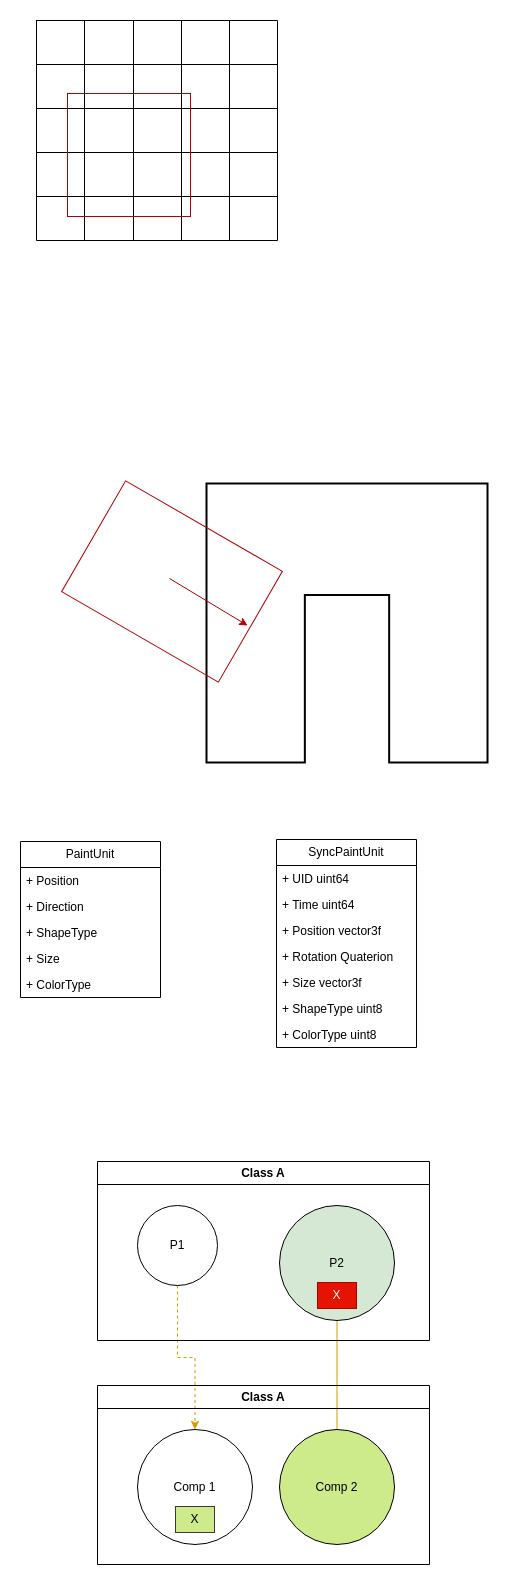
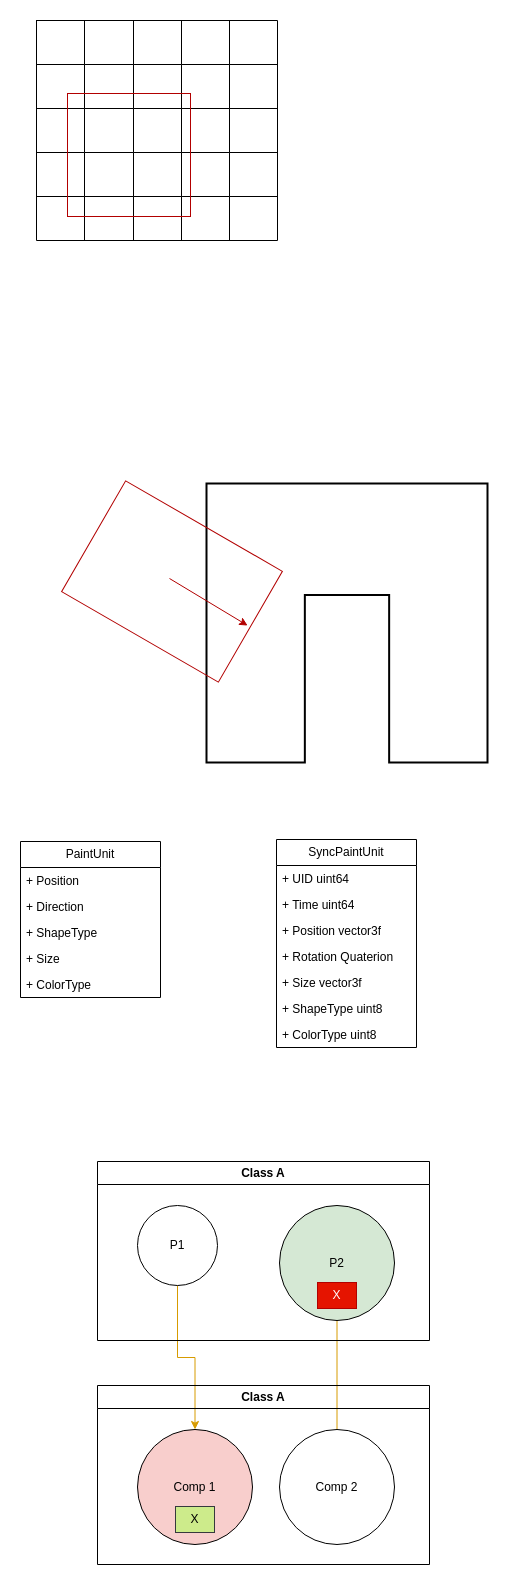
  <mxCell id="0" />
  <mxCell id="1" parent="0" />
  <mxCell id="2" value="" style="shape=table;startSize=0;container=1;collapsible=0;childLayout=tableLayout;fontSize=16;swimlaneFillColor=none;fillColor=none;" parent="1" vertex="1"><mxGeometry x="36" y="20" width="241" height="220" as="geometry" /></mxCell>
  <mxCell id="3" value="" style="shape=tableRow;horizontal=0;startSize=0;swimlaneHead=0;swimlaneBody=0;strokeColor=inherit;top=0;left=0;bottom=0;right=0;collapsible=0;dropTarget=0;fillColor=none;points=[[0,0.5],[1,0.5]];portConstraint=eastwest;fontSize=16;" parent="2" vertex="1"><mxGeometry width="241" height="44" as="geometry" /></mxCell>
  <mxCell id="4" value="" style="shape=partialRectangle;html=1;whiteSpace=wrap;connectable=0;strokeColor=inherit;overflow=hidden;fillColor=none;top=0;left=0;bottom=0;right=0;pointerEvents=1;fontSize=16;" parent="3" vertex="1"><mxGeometry width="48" height="44" as="geometry"><mxRectangle width="48" height="44" as="alternateBounds" /></mxGeometry></mxCell>
  <mxCell id="5" value="" style="shape=partialRectangle;html=1;whiteSpace=wrap;connectable=0;strokeColor=inherit;overflow=hidden;fillColor=none;top=0;left=0;bottom=0;right=0;pointerEvents=1;fontSize=16;" parent="3" vertex="1"><mxGeometry x="48" width="49" height="44" as="geometry"><mxRectangle width="49" height="44" as="alternateBounds" /></mxGeometry></mxCell>
  <mxCell id="6" value="" style="shape=partialRectangle;html=1;whiteSpace=wrap;connectable=0;strokeColor=inherit;overflow=hidden;fillColor=none;top=0;left=0;bottom=0;right=0;pointerEvents=1;fontSize=16;" parent="3" vertex="1"><mxGeometry x="97" width="48" height="44" as="geometry"><mxRectangle width="48" height="44" as="alternateBounds" /></mxGeometry></mxCell>
  <mxCell id="7" style="shape=partialRectangle;html=1;whiteSpace=wrap;connectable=0;strokeColor=inherit;overflow=hidden;fillColor=none;top=0;left=0;bottom=0;right=0;pointerEvents=1;fontSize=16;" parent="3" vertex="1"><mxGeometry x="145" width="48" height="44" as="geometry"><mxRectangle width="48" height="44" as="alternateBounds" /></mxGeometry></mxCell>
  <mxCell id="8" style="shape=partialRectangle;html=1;whiteSpace=wrap;connectable=0;strokeColor=inherit;overflow=hidden;fillColor=none;top=0;left=0;bottom=0;right=0;pointerEvents=1;fontSize=16;" parent="3" vertex="1"><mxGeometry x="193" width="48" height="44" as="geometry"><mxRectangle width="48" height="44" as="alternateBounds" /></mxGeometry></mxCell>
  <mxCell id="9" value="" style="shape=tableRow;horizontal=0;startSize=0;swimlaneHead=0;swimlaneBody=0;strokeColor=inherit;top=0;left=0;bottom=0;right=0;collapsible=0;dropTarget=0;fillColor=none;points=[[0,0.5],[1,0.5]];portConstraint=eastwest;fontSize=16;" parent="2" vertex="1"><mxGeometry y="44" width="241" height="44" as="geometry" /></mxCell>
  <mxCell id="10" value="" style="shape=partialRectangle;html=1;whiteSpace=wrap;connectable=0;strokeColor=inherit;overflow=hidden;fillColor=none;top=0;left=0;bottom=0;right=0;pointerEvents=1;fontSize=16;" parent="9" vertex="1"><mxGeometry width="48" height="44" as="geometry"><mxRectangle width="48" height="44" as="alternateBounds" /></mxGeometry></mxCell>
  <mxCell id="11" value="" style="shape=partialRectangle;html=1;whiteSpace=wrap;connectable=0;strokeColor=inherit;overflow=hidden;fillColor=none;top=0;left=0;bottom=0;right=0;pointerEvents=1;fontSize=16;" parent="9" vertex="1"><mxGeometry x="48" width="49" height="44" as="geometry"><mxRectangle width="49" height="44" as="alternateBounds" /></mxGeometry></mxCell>
  <mxCell id="12" value="" style="shape=partialRectangle;html=1;whiteSpace=wrap;connectable=0;strokeColor=inherit;overflow=hidden;fillColor=none;top=0;left=0;bottom=0;right=0;pointerEvents=1;fontSize=16;" parent="9" vertex="1"><mxGeometry x="97" width="48" height="44" as="geometry"><mxRectangle width="48" height="44" as="alternateBounds" /></mxGeometry></mxCell>
  <mxCell id="13" style="shape=partialRectangle;html=1;whiteSpace=wrap;connectable=0;strokeColor=inherit;overflow=hidden;fillColor=none;top=0;left=0;bottom=0;right=0;pointerEvents=1;fontSize=16;" parent="9" vertex="1"><mxGeometry x="145" width="48" height="44" as="geometry"><mxRectangle width="48" height="44" as="alternateBounds" /></mxGeometry></mxCell>
  <mxCell id="14" style="shape=partialRectangle;html=1;whiteSpace=wrap;connectable=0;strokeColor=inherit;overflow=hidden;fillColor=none;top=0;left=0;bottom=0;right=0;pointerEvents=1;fontSize=16;" parent="9" vertex="1"><mxGeometry x="193" width="48" height="44" as="geometry"><mxRectangle width="48" height="44" as="alternateBounds" /></mxGeometry></mxCell>
  <mxCell id="15" style="shape=tableRow;horizontal=0;startSize=0;swimlaneHead=0;swimlaneBody=0;strokeColor=inherit;top=0;left=0;bottom=0;right=0;collapsible=0;dropTarget=0;fillColor=none;points=[[0,0.5],[1,0.5]];portConstraint=eastwest;fontSize=16;" parent="2" vertex="1"><mxGeometry y="88" width="241" height="44" as="geometry" /></mxCell>
  <mxCell id="16" style="shape=partialRectangle;html=1;whiteSpace=wrap;connectable=0;strokeColor=inherit;overflow=hidden;fillColor=none;top=0;left=0;bottom=0;right=0;pointerEvents=1;fontSize=16;" parent="15" vertex="1"><mxGeometry width="48" height="44" as="geometry"><mxRectangle width="48" height="44" as="alternateBounds" /></mxGeometry></mxCell>
  <mxCell id="17" style="shape=partialRectangle;html=1;whiteSpace=wrap;connectable=0;strokeColor=inherit;overflow=hidden;fillColor=none;top=0;left=0;bottom=0;right=0;pointerEvents=1;fontSize=16;" parent="15" vertex="1"><mxGeometry x="48" width="49" height="44" as="geometry"><mxRectangle width="49" height="44" as="alternateBounds" /></mxGeometry></mxCell>
  <mxCell id="18" style="shape=partialRectangle;html=1;whiteSpace=wrap;connectable=0;strokeColor=inherit;overflow=hidden;fillColor=none;top=0;left=0;bottom=0;right=0;pointerEvents=1;fontSize=16;" parent="15" vertex="1"><mxGeometry x="97" width="48" height="44" as="geometry"><mxRectangle width="48" height="44" as="alternateBounds" /></mxGeometry></mxCell>
  <mxCell id="19" style="shape=partialRectangle;html=1;whiteSpace=wrap;connectable=0;strokeColor=inherit;overflow=hidden;fillColor=none;top=0;left=0;bottom=0;right=0;pointerEvents=1;fontSize=16;" parent="15" vertex="1"><mxGeometry x="145" width="48" height="44" as="geometry"><mxRectangle width="48" height="44" as="alternateBounds" /></mxGeometry></mxCell>
  <mxCell id="20" style="shape=partialRectangle;html=1;whiteSpace=wrap;connectable=0;strokeColor=inherit;overflow=hidden;fillColor=none;top=0;left=0;bottom=0;right=0;pointerEvents=1;fontSize=16;" parent="15" vertex="1"><mxGeometry x="193" width="48" height="44" as="geometry"><mxRectangle width="48" height="44" as="alternateBounds" /></mxGeometry></mxCell>
  <mxCell id="21" style="shape=tableRow;horizontal=0;startSize=0;swimlaneHead=0;swimlaneBody=0;strokeColor=inherit;top=0;left=0;bottom=0;right=0;collapsible=0;dropTarget=0;fillColor=none;points=[[0,0.5],[1,0.5]];portConstraint=eastwest;fontSize=16;" parent="2" vertex="1"><mxGeometry y="132" width="241" height="44" as="geometry" /></mxCell>
  <mxCell id="22" style="shape=partialRectangle;html=1;whiteSpace=wrap;connectable=0;strokeColor=inherit;overflow=hidden;fillColor=none;top=0;left=0;bottom=0;right=0;pointerEvents=1;fontSize=16;" parent="21" vertex="1"><mxGeometry width="48" height="44" as="geometry"><mxRectangle width="48" height="44" as="alternateBounds" /></mxGeometry></mxCell>
  <mxCell id="23" style="shape=partialRectangle;html=1;whiteSpace=wrap;connectable=0;strokeColor=inherit;overflow=hidden;fillColor=none;top=0;left=0;bottom=0;right=0;pointerEvents=1;fontSize=16;" parent="21" vertex="1"><mxGeometry x="48" width="49" height="44" as="geometry"><mxRectangle width="49" height="44" as="alternateBounds" /></mxGeometry></mxCell>
  <mxCell id="24" style="shape=partialRectangle;html=1;whiteSpace=wrap;connectable=0;strokeColor=inherit;overflow=hidden;fillColor=none;top=0;left=0;bottom=0;right=0;pointerEvents=1;fontSize=16;" parent="21" vertex="1"><mxGeometry x="97" width="48" height="44" as="geometry"><mxRectangle width="48" height="44" as="alternateBounds" /></mxGeometry></mxCell>
  <mxCell id="25" style="shape=partialRectangle;html=1;whiteSpace=wrap;connectable=0;strokeColor=inherit;overflow=hidden;fillColor=none;top=0;left=0;bottom=0;right=0;pointerEvents=1;fontSize=16;" parent="21" vertex="1"><mxGeometry x="145" width="48" height="44" as="geometry"><mxRectangle width="48" height="44" as="alternateBounds" /></mxGeometry></mxCell>
  <mxCell id="26" style="shape=partialRectangle;html=1;whiteSpace=wrap;connectable=0;strokeColor=inherit;overflow=hidden;fillColor=none;top=0;left=0;bottom=0;right=0;pointerEvents=1;fontSize=16;" parent="21" vertex="1"><mxGeometry x="193" width="48" height="44" as="geometry"><mxRectangle width="48" height="44" as="alternateBounds" /></mxGeometry></mxCell>
  <mxCell id="27" style="shape=tableRow;horizontal=0;startSize=0;swimlaneHead=0;swimlaneBody=0;strokeColor=inherit;top=0;left=0;bottom=0;right=0;collapsible=0;dropTarget=0;fillColor=none;points=[[0,0.5],[1,0.5]];portConstraint=eastwest;fontSize=16;" parent="2" vertex="1"><mxGeometry y="176" width="241" height="44" as="geometry" /></mxCell>
  <mxCell id="28" style="shape=partialRectangle;html=1;whiteSpace=wrap;connectable=0;strokeColor=inherit;overflow=hidden;fillColor=none;top=0;left=0;bottom=0;right=0;pointerEvents=1;fontSize=16;" parent="27" vertex="1"><mxGeometry width="48" height="44" as="geometry"><mxRectangle width="48" height="44" as="alternateBounds" /></mxGeometry></mxCell>
  <mxCell id="29" style="shape=partialRectangle;html=1;whiteSpace=wrap;connectable=0;strokeColor=inherit;overflow=hidden;fillColor=none;top=0;left=0;bottom=0;right=0;pointerEvents=1;fontSize=16;" parent="27" vertex="1"><mxGeometry x="48" width="49" height="44" as="geometry"><mxRectangle width="49" height="44" as="alternateBounds" /></mxGeometry></mxCell>
  <mxCell id="30" style="shape=partialRectangle;html=1;whiteSpace=wrap;connectable=0;strokeColor=inherit;overflow=hidden;fillColor=none;top=0;left=0;bottom=0;right=0;pointerEvents=1;fontSize=16;" parent="27" vertex="1"><mxGeometry x="97" width="48" height="44" as="geometry"><mxRectangle width="48" height="44" as="alternateBounds" /></mxGeometry></mxCell>
  <mxCell id="31" style="shape=partialRectangle;html=1;whiteSpace=wrap;connectable=0;strokeColor=inherit;overflow=hidden;fillColor=none;top=0;left=0;bottom=0;right=0;pointerEvents=1;fontSize=16;" parent="27" vertex="1"><mxGeometry x="145" width="48" height="44" as="geometry"><mxRectangle width="48" height="44" as="alternateBounds" /></mxGeometry></mxCell>
  <mxCell id="32" style="shape=partialRectangle;html=1;whiteSpace=wrap;connectable=0;strokeColor=inherit;overflow=hidden;fillColor=none;top=0;left=0;bottom=0;right=0;pointerEvents=1;fontSize=16;" parent="27" vertex="1"><mxGeometry x="193" width="48" height="44" as="geometry"><mxRectangle width="48" height="44" as="alternateBounds" /></mxGeometry></mxCell>
  <mxCell id="33" value="" style="whiteSpace=wrap;html=1;aspect=fixed;fillColor=none;strokeColor=#B20000;fontColor=#ffffff;" parent="1" vertex="1"><mxGeometry x="67" y="93" width="123" height="123" as="geometry" /></mxCell>
  <mxCell id="34" value="" style="verticalLabelPosition=bottom;html=1;verticalAlign=top;strokeWidth=2;shape=mxgraph.lean_mapping.work_cell;pointerEvents=1;fillColor=none;" parent="1" vertex="1"><mxGeometry x="206" y="483" width="281" height="279" as="geometry" /></mxCell>
  <mxCell id="35" value="" style="rounded=0;whiteSpace=wrap;html=1;fillColor=none;rotation=30;strokeColor=#B20000;fontColor=#ffffff;" parent="1" vertex="1"><mxGeometry x="81" y="517" width="181" height="128" as="geometry" /></mxCell>
  <mxCell id="36" value="PaintUnit" style="swimlane;fontStyle=0;childLayout=stackLayout;horizontal=1;startSize=26;fillColor=none;horizontalStack=0;resizeParent=1;resizeParentMax=0;resizeLast=0;collapsible=1;marginBottom=0;whiteSpace=wrap;html=1;" parent="1" vertex="1"><mxGeometry x="20" y="841" width="140" height="156" as="geometry" /></mxCell>
  <mxCell id="37" value="+ Position" style="text;strokeColor=none;fillColor=none;align=left;verticalAlign=top;spacingLeft=4;spacingRight=4;overflow=hidden;rotatable=0;points=[[0,0.5],[1,0.5]];portConstraint=eastwest;whiteSpace=wrap;html=1;" parent="36" vertex="1"><mxGeometry y="26" width="140" height="26" as="geometry" /></mxCell>
  <mxCell id="38" value="+ Direction" style="text;strokeColor=none;fillColor=none;align=left;verticalAlign=top;spacingLeft=4;spacingRight=4;overflow=hidden;rotatable=0;points=[[0,0.5],[1,0.5]];portConstraint=eastwest;whiteSpace=wrap;html=1;" parent="36" vertex="1"><mxGeometry y="52" width="140" height="26" as="geometry" /></mxCell>
  <mxCell id="39" value="+ ShapeType" style="text;strokeColor=none;fillColor=none;align=left;verticalAlign=top;spacingLeft=4;spacingRight=4;overflow=hidden;rotatable=0;points=[[0,0.5],[1,0.5]];portConstraint=eastwest;whiteSpace=wrap;html=1;" parent="36" vertex="1"><mxGeometry y="78" width="140" height="26" as="geometry" /></mxCell>
  <mxCell id="40" value="+ Size" style="text;strokeColor=none;fillColor=none;align=left;verticalAlign=top;spacingLeft=4;spacingRight=4;overflow=hidden;rotatable=0;points=[[0,0.5],[1,0.5]];portConstraint=eastwest;whiteSpace=wrap;html=1;" parent="36" vertex="1"><mxGeometry y="104" width="140" height="26" as="geometry" /></mxCell>
  <mxCell id="41" value="+ ColorType" style="text;strokeColor=none;fillColor=none;align=left;verticalAlign=top;spacingLeft=4;spacingRight=4;overflow=hidden;rotatable=0;points=[[0,0.5],[1,0.5]];portConstraint=eastwest;whiteSpace=wrap;html=1;" parent="36" vertex="1"><mxGeometry y="130" width="140" height="26" as="geometry" /></mxCell>
  <mxCell id="42" value="" style="endArrow=classic;html=1;rounded=0;fillColor=#e51400;strokeColor=#B20000;" parent="1" edge="1"><mxGeometry width="50" height="50" relative="1" as="geometry"><mxPoint x="169" y="578" as="sourcePoint" /><mxPoint x="247.13" y="625.064" as="targetPoint" /></mxGeometry></mxCell>
- <mxCell id="43" style="edgeStyle=orthogonalEdgeStyle;rounded=0;orthogonalLoop=1;jettySize=auto;html=1;fillColor=#ffcd28;strokeColor=#d79b00;gradientColor=#ffa500;dashed=1;" parent="1" source="44" target="49" edge="1"><mxGeometry relative="1" as="geometry" /></mxCell>
+ <mxCell id="43" style="edgeStyle=orthogonalEdgeStyle;rounded=0;orthogonalLoop=1;jettySize=auto;html=1;fillColor=#ffcd28;strokeColor=#d79b00;gradientColor=#ffa500;" parent="1" source="44" target="49" edge="1"><mxGeometry relative="1" as="geometry" /></mxCell>
  <mxCell id="44" value="P1" style="ellipse;whiteSpace=wrap;html=1;aspect=fixed;" parent="1" vertex="1"><mxGeometry x="137" y="1205" width="80" height="80" as="geometry" /></mxCell>
  <mxCell id="45" style="edgeStyle=orthogonalEdgeStyle;rounded=0;orthogonalLoop=1;jettySize=auto;html=1;fillColor=#ffcd28;gradientColor=#ffa500;strokeColor=#d79b00;endArrow=none;" parent="1" source="46" target="50" edge="1"><mxGeometry relative="1" as="geometry" /></mxCell>
  <mxCell id="46" value="P2" style="ellipse;whiteSpace=wrap;html=1;aspect=fixed;fillColor=#d5e8d4;" parent="1" vertex="1"><mxGeometry x="279" y="1205" width="115" height="115" as="geometry" /></mxCell>
  <mxCell id="47" value="X" style="rounded=0;whiteSpace=wrap;html=1;fillColor=#e51400;fontColor=#ffffff;strokeColor=#B20000;" parent="1" vertex="1"><mxGeometry x="317" y="1282" width="39" height="26" as="geometry" /></mxCell>
  <mxCell id="48" value="Class A" style="swimlane;whiteSpace=wrap;html=1;" parent="1" vertex="1"><mxGeometry x="97" y="1161" width="332" height="179" as="geometry" /></mxCell>
- <mxCell id="49" value="Comp 1" style="ellipse;whiteSpace=wrap;html=1;aspect=fixed;" parent="1" vertex="1"><mxGeometry x="137" y="1429" width="115" height="115" as="geometry" /></mxCell>
- <mxCell id="50" value="Comp 2" style="ellipse;whiteSpace=wrap;html=1;aspect=fixed;fillColor=#cdeb8b;" parent="1" vertex="1"><mxGeometry x="279" y="1429" width="115" height="115" as="geometry" /></mxCell>
+ <mxCell id="49" value="Comp 1" style="ellipse;whiteSpace=wrap;html=1;aspect=fixed;fillColor=#f8cecc;" parent="1" vertex="1"><mxGeometry x="137" y="1429" width="115" height="115" as="geometry" /></mxCell>
+ <mxCell id="50" value="Comp 2" style="ellipse;whiteSpace=wrap;html=1;aspect=fixed;" parent="1" vertex="1"><mxGeometry x="279" y="1429" width="115" height="115" as="geometry" /></mxCell>
  <mxCell id="51" value="X" style="rounded=0;whiteSpace=wrap;html=1;fillColor=#cdeb8b;strokeColor=#36393d;" parent="1" vertex="1"><mxGeometry x="175" y="1506" width="39" height="26" as="geometry" /></mxCell>
  <mxCell id="52" value="Class A" style="swimlane;whiteSpace=wrap;html=1;fillColor=none;" parent="1" vertex="1"><mxGeometry x="97" y="1385" width="332" height="179" as="geometry" /></mxCell>
  <mxCell id="53" value="SyncPaintUnit" style="swimlane;fontStyle=0;childLayout=stackLayout;horizontal=1;startSize=26;fillColor=none;horizontalStack=0;resizeParent=1;resizeParentMax=0;resizeLast=0;collapsible=1;marginBottom=0;whiteSpace=wrap;html=1;" parent="1" vertex="1"><mxGeometry x="276" y="839" width="140" height="208" as="geometry" /></mxCell>
  <mxCell id="54" value="+ UID&amp;nbsp;uint64" style="text;strokeColor=none;fillColor=none;align=left;verticalAlign=top;spacingLeft=4;spacingRight=4;overflow=hidden;rotatable=0;points=[[0,0.5],[1,0.5]];portConstraint=eastwest;whiteSpace=wrap;html=1;" parent="53" vertex="1"><mxGeometry y="26" width="140" height="26" as="geometry" /></mxCell>
  <mxCell id="55" value="+ Time&amp;nbsp;uint64" style="text;strokeColor=none;fillColor=none;align=left;verticalAlign=top;spacingLeft=4;spacingRight=4;overflow=hidden;rotatable=0;points=[[0,0.5],[1,0.5]];portConstraint=eastwest;whiteSpace=wrap;html=1;" parent="53" vertex="1"><mxGeometry y="52" width="140" height="26" as="geometry" /></mxCell>
  <mxCell id="56" value="+ Position vector3f" style="text;strokeColor=none;fillColor=none;align=left;verticalAlign=top;spacingLeft=4;spacingRight=4;overflow=hidden;rotatable=0;points=[[0,0.5],[1,0.5]];portConstraint=eastwest;whiteSpace=wrap;html=1;" parent="53" vertex="1"><mxGeometry y="78" width="140" height="26" as="geometry" /></mxCell>
  <mxCell id="57" value="+ Rotation Quaterion" style="text;strokeColor=none;fillColor=none;align=left;verticalAlign=top;spacingLeft=4;spacingRight=4;overflow=hidden;rotatable=0;points=[[0,0.5],[1,0.5]];portConstraint=eastwest;whiteSpace=wrap;html=1;" parent="53" vertex="1"><mxGeometry y="104" width="140" height="26" as="geometry" /></mxCell>
  <mxCell id="58" value="+ Size vector3f" style="text;strokeColor=none;fillColor=none;align=left;verticalAlign=top;spacingLeft=4;spacingRight=4;overflow=hidden;rotatable=0;points=[[0,0.5],[1,0.5]];portConstraint=eastwest;whiteSpace=wrap;html=1;" parent="53" vertex="1"><mxGeometry y="130" width="140" height="26" as="geometry" /></mxCell>
  <mxCell id="59" value="+ ShapeType&amp;nbsp;uint8" style="text;strokeColor=none;fillColor=none;align=left;verticalAlign=top;spacingLeft=4;spacingRight=4;overflow=hidden;rotatable=0;points=[[0,0.5],[1,0.5]];portConstraint=eastwest;whiteSpace=wrap;html=1;" parent="53" vertex="1"><mxGeometry y="156" width="140" height="26" as="geometry" /></mxCell>
  <mxCell id="60" value="+&amp;nbsp;ColorType uint8" style="text;strokeColor=none;fillColor=none;align=left;verticalAlign=top;spacingLeft=4;spacingRight=4;overflow=hidden;rotatable=0;points=[[0,0.5],[1,0.5]];portConstraint=eastwest;whiteSpace=wrap;html=1;" parent="53" vertex="1"><mxGeometry y="182" width="140" height="26" as="geometry" /></mxCell>
